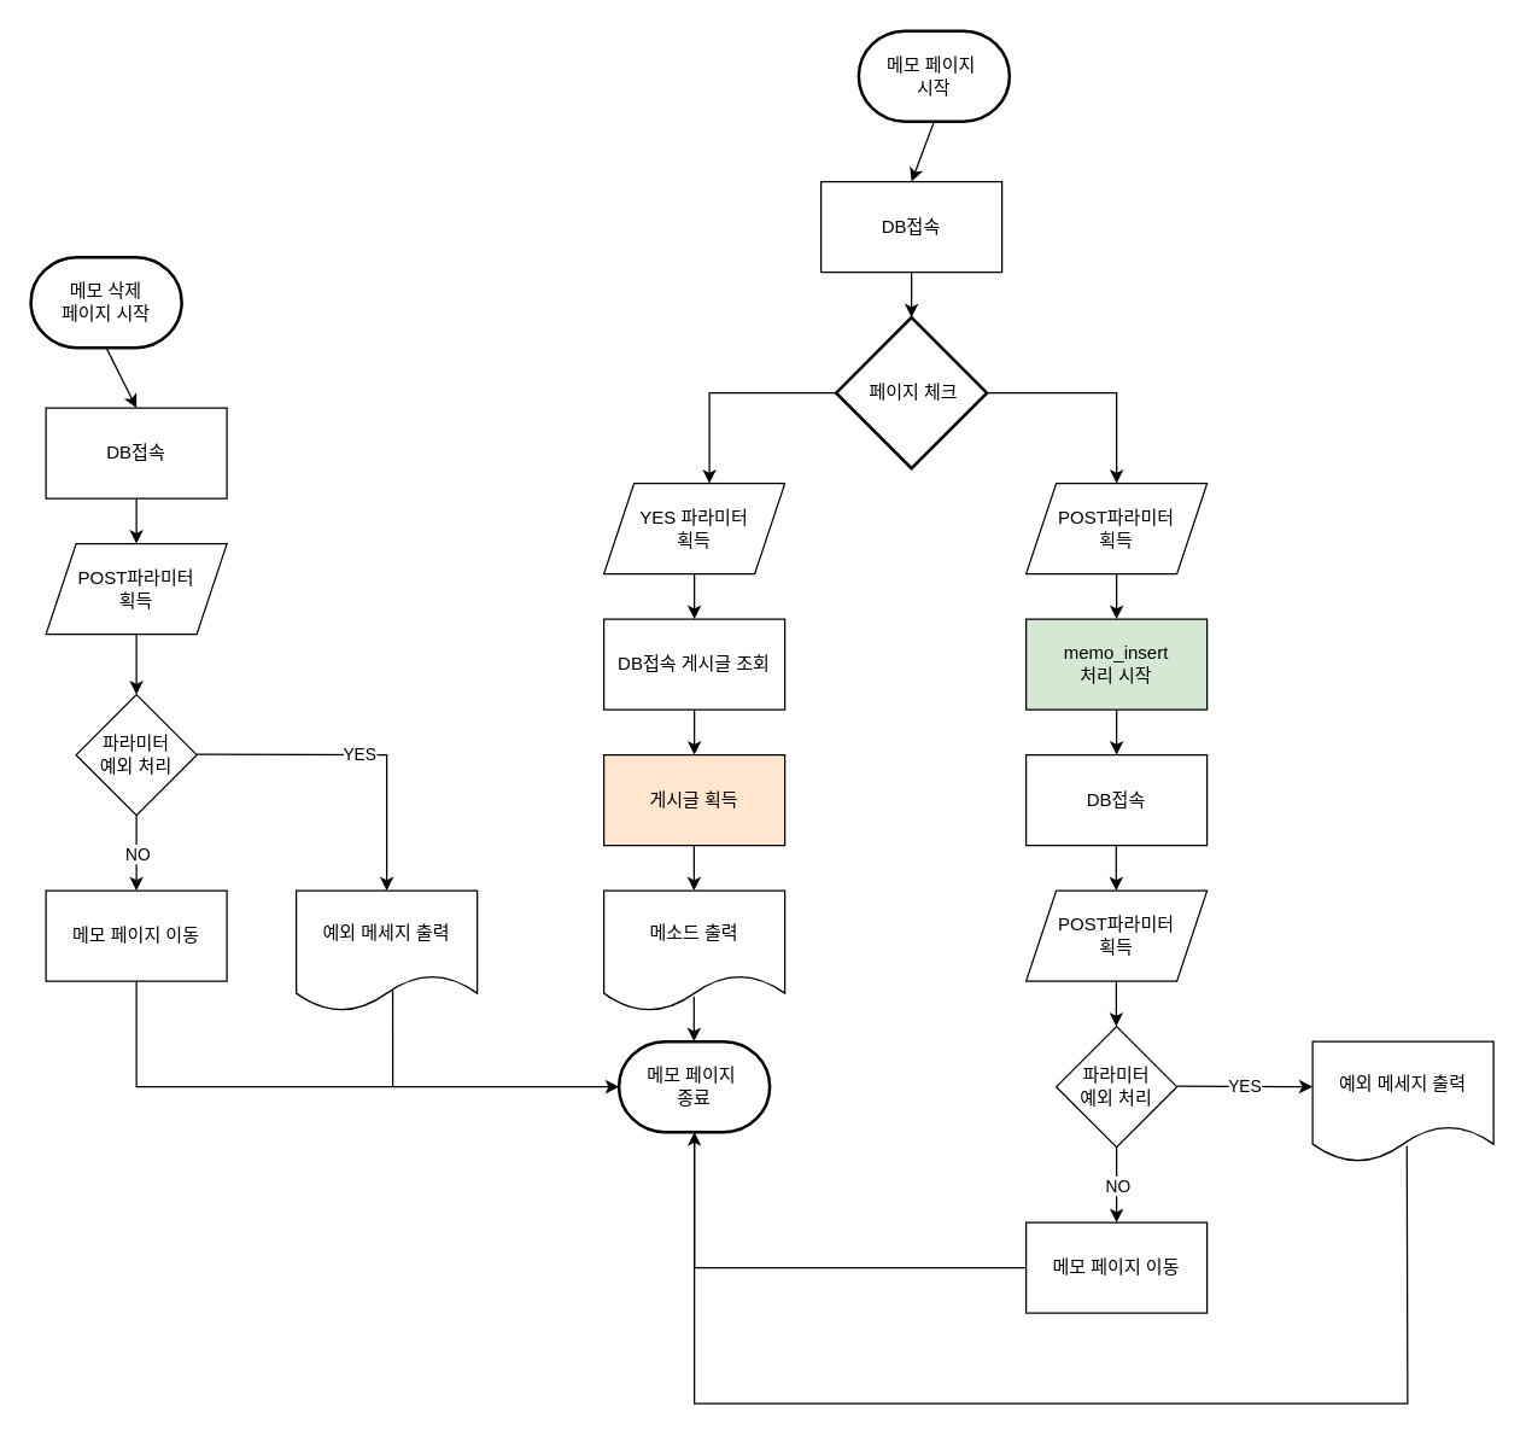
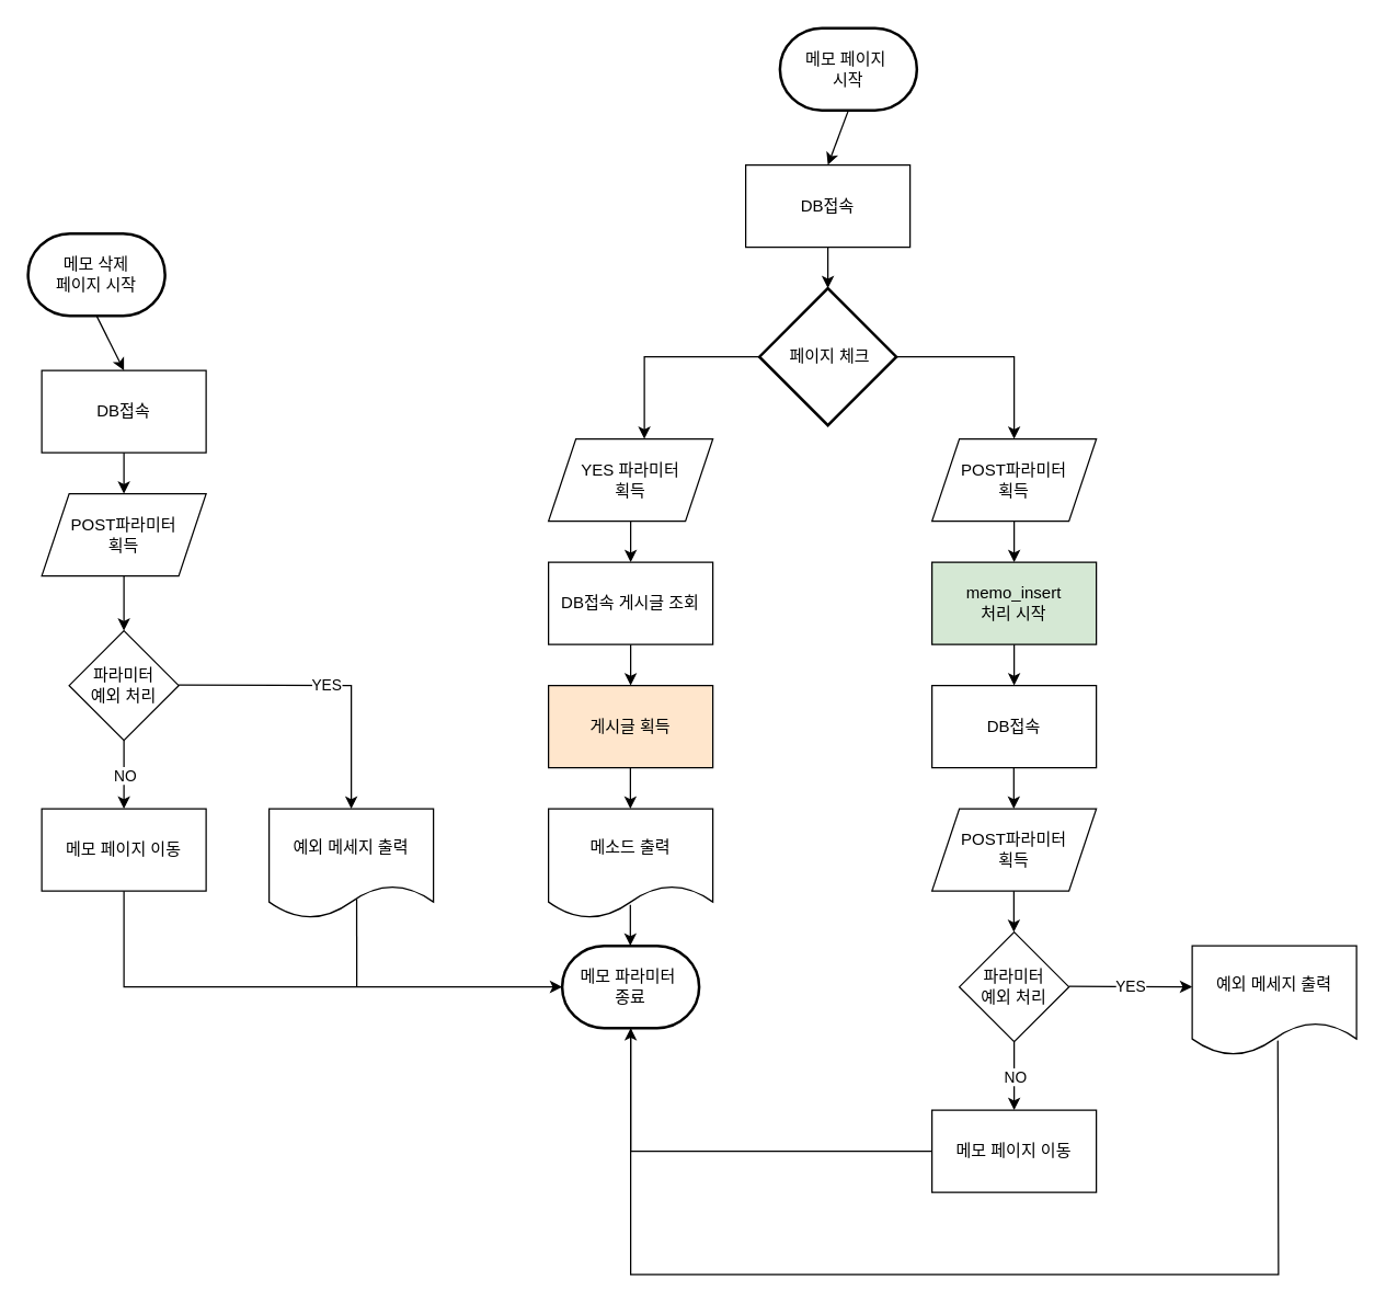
  <mxCell id="0" />
  <mxCell id="1" parent="0" />
  <mxCell id="2" value="DB접속" style="rounded=0;whiteSpace=wrap;html=1;" vertex="1" parent="1"><mxGeometry x="544" y="120" width="120" height="60" as="geometry" /></mxCell>
  <mxCell id="3" value="메모 페이지&amp;nbsp;&lt;div&gt;시작&lt;/div&gt;" style="strokeWidth=2;html=1;shape=mxgraph.flowchart.terminator;whiteSpace=wrap;" vertex="1" parent="1"><mxGeometry x="569" y="20" width="100" height="60" as="geometry" /></mxCell>
  <mxCell id="4" value="" style="endArrow=classic;html=1;rounded=0;exitX=0.5;exitY=1;exitDx=0;exitDy=0;exitPerimeter=0;" edge="1" parent="1" source="3"><mxGeometry width="50" height="50" relative="1" as="geometry"><mxPoint x="630" y="340" as="sourcePoint" /><mxPoint x="604" y="120" as="targetPoint" /></mxGeometry></mxCell>
  <mxCell id="5" value="" style="endArrow=classic;html=1;rounded=0;exitX=0.5;exitY=1;exitDx=0;exitDy=0;" edge="1" parent="1" source="2"><mxGeometry width="50" height="50" relative="1" as="geometry"><mxPoint x="580" y="210" as="sourcePoint" /><mxPoint x="604" y="210" as="targetPoint" /></mxGeometry></mxCell>
  <mxCell id="6" value="&amp;nbsp;페이지 체크" style="strokeWidth=2;html=1;shape=mxgraph.flowchart.decision;whiteSpace=wrap;" vertex="1" parent="1"><mxGeometry x="554" y="210" width="100" height="100" as="geometry" /></mxCell>
  <mxCell id="7" value="" style="endArrow=classic;html=1;rounded=0;exitX=0.73;exitY=0.79;exitDx=0;exitDy=0;exitPerimeter=0;entryX=0.5;entryY=0;entryDx=0;entryDy=0;" edge="1" parent="1" target="9"><mxGeometry relative="1" as="geometry"><mxPoint x="654" y="260" as="sourcePoint" /><mxPoint x="737" y="320" as="targetPoint" /><Array as="points"><mxPoint x="740" y="260" /></Array></mxGeometry></mxCell>
  <mxCell id="8" value="" style="endArrow=classic;html=1;rounded=0;entryX=0.5;entryY=0;entryDx=0;entryDy=0;entryPerimeter=0;" edge="1" parent="1"><mxGeometry relative="1" as="geometry"><mxPoint x="554" y="260" as="sourcePoint" /><mxPoint x="470" y="320" as="targetPoint" /><Array as="points"><mxPoint x="470" y="260" /></Array></mxGeometry></mxCell>
  <mxCell id="9" value="POST파라미터&lt;div&gt;획득&lt;/div&gt;" style="shape=parallelogram;perimeter=parallelogramPerimeter;whiteSpace=wrap;html=1;fixedSize=1;" vertex="1" parent="1"><mxGeometry x="680" y="320" width="120" height="60" as="geometry" /></mxCell>
  <mxCell id="10" value="YES 파라미터&lt;br&gt;획득" style="shape=parallelogram;perimeter=parallelogramPerimeter;whiteSpace=wrap;html=1;fixedSize=1;" vertex="1" parent="1"><mxGeometry x="400" y="320" width="120" height="60" as="geometry" /></mxCell>
  <mxCell id="11" value="" style="endArrow=classic;html=1;rounded=0;exitX=0.5;exitY=1;exitDx=0;exitDy=0;" edge="1" parent="1"><mxGeometry width="50" height="50" relative="1" as="geometry"><mxPoint x="460" y="380" as="sourcePoint" /><mxPoint x="460" y="410" as="targetPoint" /><Array as="points" /></mxGeometry></mxCell>
  <mxCell id="12" value="DB접속 게시글 조회" style="rounded=0;whiteSpace=wrap;html=1;" vertex="1" parent="1"><mxGeometry x="400" y="410" width="120" height="60" as="geometry" /></mxCell>
  <mxCell id="13" value="" style="endArrow=classic;html=1;rounded=0;exitX=0.5;exitY=1;exitDx=0;exitDy=0;" edge="1" parent="1"><mxGeometry width="50" height="50" relative="1" as="geometry"><mxPoint x="460" y="470" as="sourcePoint" /><mxPoint x="460" y="500" as="targetPoint" /><Array as="points" /></mxGeometry></mxCell>
  <mxCell id="14" value="게시글 획득" style="rounded=0;whiteSpace=wrap;html=1;fillColor=#ffe6cc;" vertex="1" parent="1"><mxGeometry x="400" y="500" width="120" height="60" as="geometry" /></mxCell>
  <mxCell id="15" value="메소드 출력" style="shape=document;whiteSpace=wrap;html=1;boundedLbl=1;" vertex="1" parent="1"><mxGeometry x="400" y="590" width="120" height="80" as="geometry" /></mxCell>
  <mxCell id="16" value="" style="endArrow=classic;html=1;rounded=0;exitX=0.5;exitY=1;exitDx=0;exitDy=0;" edge="1" parent="1"><mxGeometry width="50" height="50" relative="1" as="geometry"><mxPoint x="459.8" y="560" as="sourcePoint" /><mxPoint x="459.8" y="590" as="targetPoint" /><Array as="points" /></mxGeometry></mxCell>
- <mxCell id="17" value="메모 페이지&amp;nbsp;&lt;div&gt;종료&lt;/div&gt;" style="strokeWidth=2;html=1;shape=mxgraph.flowchart.terminator;whiteSpace=wrap;" vertex="1" parent="1"><mxGeometry x="410" y="690" width="100" height="60" as="geometry" /></mxCell>
+ <mxCell id="17" value="메모 파라미터&amp;nbsp;&lt;div&gt;종료&lt;/div&gt;" style="strokeWidth=2;html=1;shape=mxgraph.flowchart.terminator;whiteSpace=wrap;" vertex="1" parent="1"><mxGeometry x="410" y="690" width="100" height="60" as="geometry" /></mxCell>
  <mxCell id="18" value="" style="endArrow=classic;html=1;rounded=0;exitX=0.5;exitY=1;exitDx=0;exitDy=0;" edge="1" parent="1"><mxGeometry width="50" height="50" relative="1" as="geometry"><mxPoint x="459.76" y="660" as="sourcePoint" /><mxPoint x="459.76" y="690" as="targetPoint" /><Array as="points" /></mxGeometry></mxCell>
  <mxCell id="19" value="" style="endArrow=classic;html=1;rounded=0;exitX=0.5;exitY=1;exitDx=0;exitDy=0;" edge="1" parent="1"><mxGeometry width="50" height="50" relative="1" as="geometry"><mxPoint x="740" y="380" as="sourcePoint" /><mxPoint x="740" y="410" as="targetPoint" /><Array as="points" /></mxGeometry></mxCell>
  <mxCell id="20" value="memo_insert&lt;br&gt;처리 시작" style="rounded=0;whiteSpace=wrap;html=1;fillColor=#d5e8d4;" vertex="1" parent="1"><mxGeometry x="680" y="410" width="120" height="60" as="geometry" /></mxCell>
  <mxCell id="21" value="DB접속" style="rounded=0;whiteSpace=wrap;html=1;" vertex="1" parent="1"><mxGeometry x="680" y="500" width="120" height="60" as="geometry" /></mxCell>
  <mxCell id="22" value="" style="endArrow=classic;html=1;rounded=0;exitX=0.5;exitY=1;exitDx=0;exitDy=0;" edge="1" parent="1" source="20"><mxGeometry width="50" height="50" relative="1" as="geometry"><mxPoint x="740" y="480" as="sourcePoint" /><mxPoint x="740" y="500" as="targetPoint" /></mxGeometry></mxCell>
  <mxCell id="23" value="POST파라미터&lt;div&gt;획득&lt;/div&gt;" style="shape=parallelogram;perimeter=parallelogramPerimeter;whiteSpace=wrap;html=1;fixedSize=1;" vertex="1" parent="1"><mxGeometry x="680" y="590" width="120" height="60" as="geometry" /></mxCell>
  <mxCell id="24" value="" style="endArrow=classic;html=1;rounded=0;exitX=0.5;exitY=1;exitDx=0;exitDy=0;" edge="1" parent="1"><mxGeometry width="50" height="50" relative="1" as="geometry"><mxPoint x="739.76" y="560" as="sourcePoint" /><mxPoint x="739.76" y="590" as="targetPoint" /></mxGeometry></mxCell>
  <mxCell id="25" value="파라미터&lt;br&gt;예외 처리" style="rhombus;whiteSpace=wrap;html=1;" vertex="1" parent="1"><mxGeometry x="700" y="680" width="80" height="80" as="geometry" /></mxCell>
  <mxCell id="26" value="" style="endArrow=classic;html=1;rounded=0;exitX=0.5;exitY=1;exitDx=0;exitDy=0;" edge="1" parent="1"><mxGeometry width="50" height="50" relative="1" as="geometry"><mxPoint x="739.8" y="650" as="sourcePoint" /><mxPoint x="739.8" y="680" as="targetPoint" /></mxGeometry></mxCell>
  <mxCell id="27" value="" style="endArrow=classic;html=1;rounded=0;" edge="1" parent="1"><mxGeometry relative="1" as="geometry"><mxPoint x="740" y="760" as="sourcePoint" /><mxPoint x="740" y="810" as="targetPoint" /></mxGeometry></mxCell>
  <mxCell id="28" value="NO" style="edgeLabel;resizable=0;html=1;;align=center;verticalAlign=middle;" connectable="0" vertex="1" parent="27"><mxGeometry relative="1" as="geometry" /></mxCell>
  <mxCell id="29" value="메모 페이지 이동" style="rounded=0;whiteSpace=wrap;html=1;" vertex="1" parent="1"><mxGeometry x="680" y="810" width="120" height="60" as="geometry" /></mxCell>
  <mxCell id="30" value="" style="endArrow=classic;html=1;rounded=0;exitX=0;exitY=0.5;exitDx=0;exitDy=0;entryX=0.5;entryY=1;entryDx=0;entryDy=0;entryPerimeter=0;" edge="1" parent="1" source="29" target="17"><mxGeometry width="50" height="50" relative="1" as="geometry"><mxPoint x="830" y="820" as="sourcePoint" /><mxPoint x="880" y="770" as="targetPoint" /><Array as="points"><mxPoint x="460" y="840" /></Array></mxGeometry></mxCell>
  <mxCell id="31" value="예외 메세지 출력" style="shape=document;whiteSpace=wrap;html=1;boundedLbl=1;" vertex="1" parent="1"><mxGeometry x="870" y="690" width="120" height="80" as="geometry" /></mxCell>
  <mxCell id="32" value="" style="endArrow=none;html=1;rounded=0;exitX=0.521;exitY=0.865;exitDx=0;exitDy=0;exitPerimeter=0;entryX=0.5;entryY=1;entryDx=0;entryDy=0;entryPerimeter=0;" edge="1" parent="1" source="31" target="17"><mxGeometry width="50" height="50" relative="1" as="geometry"><mxPoint x="940" y="730" as="sourcePoint" /><mxPoint x="990" y="680" as="targetPoint" /><Array as="points"><mxPoint x="933" y="930" /><mxPoint x="460" y="930" /></Array></mxGeometry></mxCell>
  <mxCell id="33" value="DB접속" style="rounded=0;whiteSpace=wrap;html=1;" vertex="1" parent="1"><mxGeometry x="30" y="270" width="120" height="60" as="geometry" /></mxCell>
  <mxCell id="34" value="메모 삭제&lt;br&gt;페이지 시작" style="strokeWidth=2;html=1;shape=mxgraph.flowchart.terminator;whiteSpace=wrap;" vertex="1" parent="1"><mxGeometry x="20" y="170" width="100" height="60" as="geometry" /></mxCell>
  <mxCell id="35" value="" style="endArrow=classic;html=1;rounded=0;exitX=0.5;exitY=1;exitDx=0;exitDy=0;exitPerimeter=0;" edge="1" parent="1" source="34"><mxGeometry width="50" height="50" relative="1" as="geometry"><mxPoint x="116" y="490" as="sourcePoint" /><mxPoint x="90" y="270" as="targetPoint" /></mxGeometry></mxCell>
  <mxCell id="36" value="" style="endArrow=classic;html=1;rounded=0;exitX=0.5;exitY=1;exitDx=0;exitDy=0;" edge="1" parent="1" source="33"><mxGeometry width="50" height="50" relative="1" as="geometry"><mxPoint x="66" y="360" as="sourcePoint" /><mxPoint x="90" y="360" as="targetPoint" /></mxGeometry></mxCell>
  <mxCell id="37" value="POST파라미터&lt;div&gt;획득&lt;/div&gt;" style="shape=parallelogram;perimeter=parallelogramPerimeter;whiteSpace=wrap;html=1;fixedSize=1;" vertex="1" parent="1"><mxGeometry x="30" y="360" width="120" height="60" as="geometry" /></mxCell>
  <mxCell id="38" value="파라미터&lt;br&gt;예외 처리" style="rhombus;whiteSpace=wrap;html=1;" vertex="1" parent="1"><mxGeometry x="50" y="460" width="80" height="80" as="geometry" /></mxCell>
  <mxCell id="39" value="" style="endArrow=classic;html=1;rounded=0;" edge="1" parent="1"><mxGeometry relative="1" as="geometry"><mxPoint x="90" y="540" as="sourcePoint" /><mxPoint x="90" y="590" as="targetPoint" /></mxGeometry></mxCell>
  <mxCell id="40" value="NO" style="edgeLabel;resizable=0;html=1;;align=center;verticalAlign=middle;" connectable="0" vertex="1" parent="39"><mxGeometry relative="1" as="geometry" /></mxCell>
  <mxCell id="41" value="메모 페이지 이동" style="rounded=0;whiteSpace=wrap;html=1;" vertex="1" parent="1"><mxGeometry x="30" y="590" width="120" height="60" as="geometry" /></mxCell>
  <mxCell id="42" value="" style="endArrow=classic;html=1;rounded=0;" edge="1" parent="1"><mxGeometry relative="1" as="geometry"><mxPoint x="780" y="719.58" as="sourcePoint" /><mxPoint x="870" y="720" as="targetPoint" /></mxGeometry></mxCell>
  <mxCell id="43" value="YES" style="edgeLabel;resizable=0;html=1;;align=center;verticalAlign=middle;" connectable="0" vertex="1" parent="42"><mxGeometry relative="1" as="geometry" /></mxCell>
  <mxCell id="44" value="" style="endArrow=classic;html=1;rounded=0;exitX=0.5;exitY=1;exitDx=0;exitDy=0;entryX=0.5;entryY=0;entryDx=0;entryDy=0;" edge="1" parent="1" source="37" target="38"><mxGeometry width="50" height="50" relative="1" as="geometry"><mxPoint x="446" y="630" as="sourcePoint" /><mxPoint x="496" y="580" as="targetPoint" /></mxGeometry></mxCell>
  <mxCell id="45" value="" style="endArrow=classic;html=1;rounded=0;" edge="1" parent="1"><mxGeometry relative="1" as="geometry"><mxPoint x="130" y="499.58" as="sourcePoint" /><mxPoint x="256" y="590" as="targetPoint" /><Array as="points"><mxPoint x="256" y="500" /></Array></mxGeometry></mxCell>
  <mxCell id="46" value="YES" style="edgeLabel;resizable=0;html=1;;align=center;verticalAlign=middle;" connectable="0" vertex="1" parent="45"><mxGeometry relative="1" as="geometry" /></mxCell>
  <mxCell id="47" value="예외 메세지 출력" style="shape=document;whiteSpace=wrap;html=1;boundedLbl=1;" vertex="1" parent="1"><mxGeometry x="196" y="590" width="120" height="80" as="geometry" /></mxCell>
  <mxCell id="48" value="" style="endArrow=classic;html=1;rounded=0;exitX=0.5;exitY=1;exitDx=0;exitDy=0;entryX=0;entryY=0.5;entryDx=0;entryDy=0;entryPerimeter=0;" edge="1" parent="1" source="41" target="17"><mxGeometry width="50" height="50" relative="1" as="geometry"><mxPoint x="240" y="740" as="sourcePoint" /><mxPoint x="290" y="690" as="targetPoint" /><Array as="points"><mxPoint x="90" y="720" /></Array></mxGeometry></mxCell>
  <mxCell id="49" value="" style="endArrow=none;html=1;rounded=0;entryX=0.533;entryY=0.825;entryDx=0;entryDy=0;entryPerimeter=0;" edge="1" parent="1" target="47"><mxGeometry width="50" height="50" relative="1" as="geometry"><mxPoint x="260" y="720" as="sourcePoint" /><mxPoint x="290" y="690" as="targetPoint" /></mxGeometry></mxCell>
